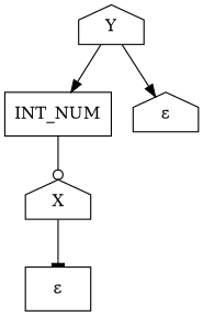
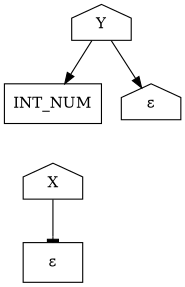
  digraph {
    node [shape=house]
    edge [arrowhead=normal]
    n1 [label=INT_NUM shape=box]
    n2 [label=X]
    n3 [label=Y]
    n4 [label="ε"]
    n5 [label="ε" shape=box]
-   n1 -> n2 [arrowhead=odot]
    n2 -> n5 [arrowhead=tee]
    n3 -> n1
    n3 -> n4
  }
